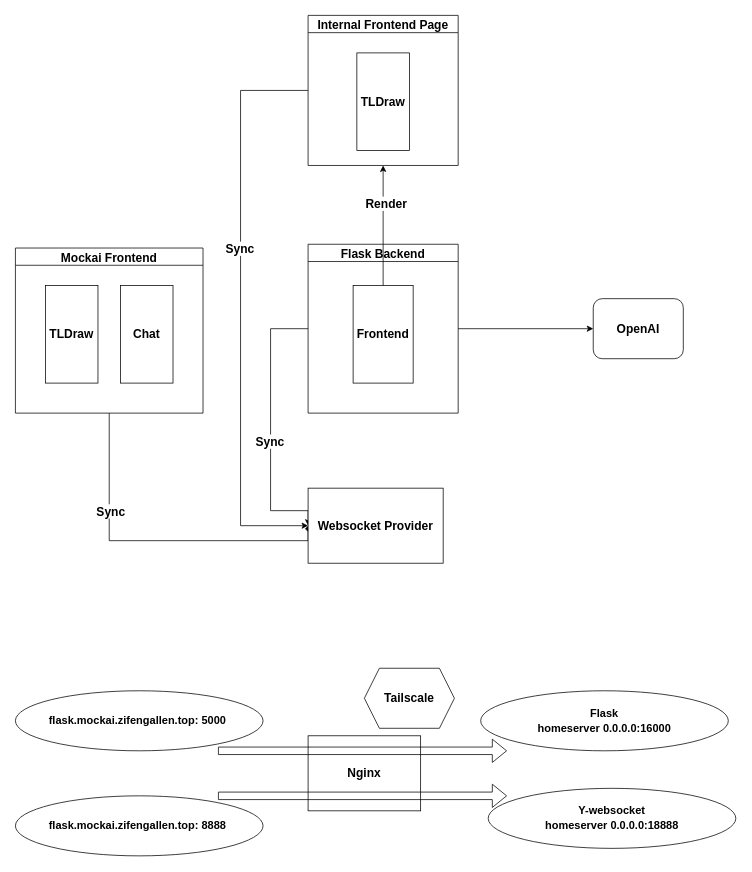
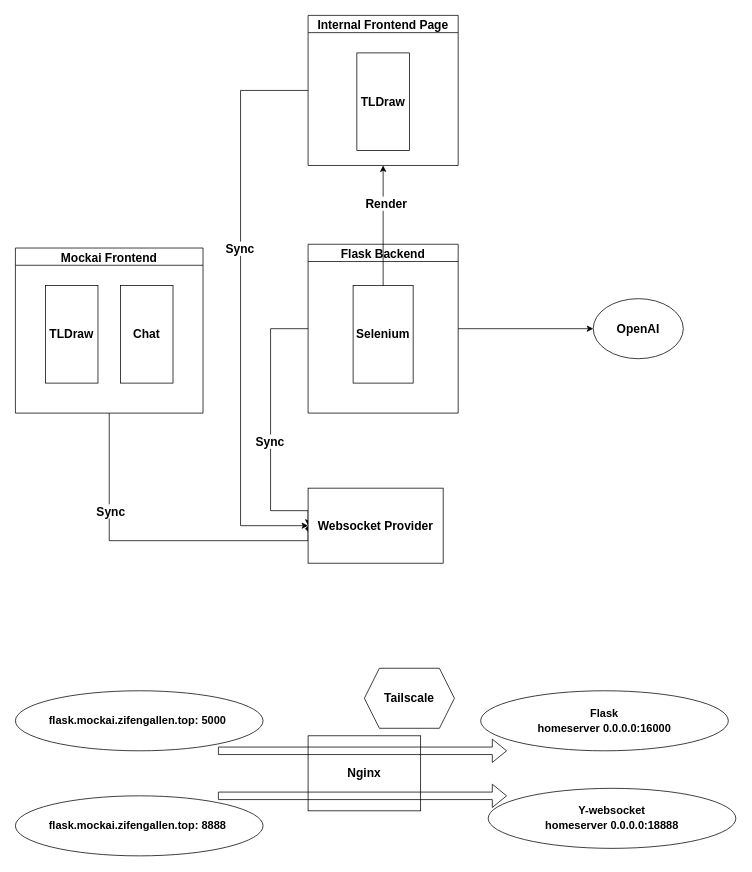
  <mxCell id="0" />
  <mxCell id="1" parent="0" />
  <mxCell id="2" style="edgeStyle=orthogonalEdgeStyle;rounded=0;orthogonalLoop=1;jettySize=auto;html=1;entryX=0;entryY=0.5;entryDx=0;entryDy=0;fontSize=16;endArrow=diamond;" edge="1" parent="1" source="4" target="19"><mxGeometry relative="1" as="geometry"><Array as="points"><mxPoint x="145" y="720" /><mxPoint x="410" y="720" /></Array></mxGeometry></mxCell>
  <mxCell id="3" value="&lt;b&gt;Sync&lt;/b&gt;" style="edgeLabel;html=1;align=center;verticalAlign=middle;resizable=0;points=[];fontSize=16;" vertex="1" connectable="0" parent="2"><mxGeometry x="-0.434" y="1" relative="1" as="geometry"><mxPoint y="1" as="offset" /></mxGeometry></mxCell>
  <mxCell id="4" value="Mockai Frontend" style="swimlane;fontSize=16;" vertex="1" parent="1"><mxGeometry x="20" y="330" width="250" height="220" as="geometry" /></mxCell>
  <mxCell id="5" value="&lt;b style=&quot;font-size: 16px;&quot;&gt;TLDraw&lt;/b&gt;" style="whiteSpace=wrap;html=1;fontSize=16;" vertex="1" parent="4"><mxGeometry x="40" y="50" width="70" height="130" as="geometry" /></mxCell>
  <mxCell id="6" value="&lt;b style=&quot;font-size: 16px;&quot;&gt;Chat&lt;/b&gt;" style="whiteSpace=wrap;html=1;fontSize=16;" vertex="1" parent="4"><mxGeometry x="140" y="50" width="70" height="130" as="geometry" /></mxCell>
  <mxCell id="7" style="edgeStyle=orthogonalEdgeStyle;rounded=0;orthogonalLoop=1;jettySize=auto;html=1;fontSize=16;" edge="1" parent="1" source="10" target="18"><mxGeometry relative="1" as="geometry" /></mxCell>
  <mxCell id="8" style="edgeStyle=orthogonalEdgeStyle;rounded=0;orthogonalLoop=1;jettySize=auto;html=1;entryX=0;entryY=0.5;entryDx=0;entryDy=0;fontSize=16;" edge="1" parent="1" source="10" target="19"><mxGeometry relative="1" as="geometry"><Array as="points"><mxPoint x="360" y="438" /><mxPoint x="360" y="680" /><mxPoint x="410" y="680" /></Array></mxGeometry></mxCell>
  <mxCell id="9" value="&lt;b&gt;Sync&lt;/b&gt;" style="edgeLabel;html=1;align=center;verticalAlign=middle;resizable=0;points=[];fontSize=16;" vertex="1" connectable="0" parent="8"><mxGeometry x="0.107" y="-2" relative="1" as="geometry"><mxPoint y="-1" as="offset" /></mxGeometry></mxCell>
  <mxCell id="10" value="Flask Backend" style="swimlane;fontSize=16;" vertex="1" parent="1"><mxGeometry x="410" y="325" width="200" height="225" as="geometry" /></mxCell>
- <mxCell id="11" value="&lt;b style=&quot;font-size: 16px;&quot;&gt;Frontend&lt;/b&gt;" style="whiteSpace=wrap;html=1;fontSize=16;" vertex="1" parent="10"><mxGeometry x="60" y="55" width="80" height="130" as="geometry" /></mxCell>
+ <mxCell id="11" value="&lt;b style=&quot;font-size: 16px;&quot;&gt;Selenium&lt;/b&gt;" style="whiteSpace=wrap;html=1;fontSize=16;" vertex="1" parent="10"><mxGeometry x="60" y="55" width="80" height="130" as="geometry" /></mxCell>
  <mxCell id="12" style="edgeStyle=orthogonalEdgeStyle;rounded=0;orthogonalLoop=1;jettySize=auto;html=1;entryX=0;entryY=0.5;entryDx=0;entryDy=0;fontSize=16;" edge="1" parent="1" source="14" target="19"><mxGeometry relative="1" as="geometry"><Array as="points"><mxPoint x="320" y="120" /><mxPoint x="320" y="700" /></Array></mxGeometry></mxCell>
  <mxCell id="13" value="&lt;b&gt;Sync&lt;/b&gt;" style="edgeLabel;html=1;align=center;verticalAlign=middle;resizable=0;points=[];fontSize=16;" vertex="1" connectable="0" parent="12"><mxGeometry x="-0.212" y="-2" relative="1" as="geometry"><mxPoint y="1" as="offset" /></mxGeometry></mxCell>
  <mxCell id="14" value="Internal Frontend Page" style="swimlane;fontSize=16;" vertex="1" parent="1"><mxGeometry x="410" y="20" width="200" height="200" as="geometry" /></mxCell>
  <mxCell id="15" value="&lt;b style=&quot;font-size: 16px;&quot;&gt;TLDraw&lt;/b&gt;" style="whiteSpace=wrap;html=1;fontSize=16;" vertex="1" parent="14"><mxGeometry x="65" y="50" width="70" height="130" as="geometry" /></mxCell>
  <mxCell id="16" style="edgeStyle=orthogonalEdgeStyle;rounded=0;orthogonalLoop=1;jettySize=auto;html=1;entryX=0.5;entryY=1;entryDx=0;entryDy=0;fontSize=16;" edge="1" parent="1" source="11" target="14"><mxGeometry relative="1" as="geometry" /></mxCell>
  <mxCell id="17" value="&lt;b&gt;Render&lt;/b&gt;" style="edgeLabel;html=1;align=center;verticalAlign=middle;resizable=0;points=[];fontSize=16;" vertex="1" connectable="0" parent="16"><mxGeometry x="0.195" y="-3" relative="1" as="geometry"><mxPoint y="-14" as="offset" /></mxGeometry></mxCell>
- <mxCell id="18" value="&lt;b&gt;OpenAI&lt;/b&gt;" style="whiteSpace=wrap;html=1;fontSize=16;rounded=1;" vertex="1" parent="1"><mxGeometry x="790" y="397.5" width="120" height="80" as="geometry" /></mxCell>
+ <mxCell id="18" value="&lt;b&gt;OpenAI&lt;/b&gt;" style="ellipse;whiteSpace=wrap;html=1;fontSize=16;" vertex="1" parent="1"><mxGeometry x="790" y="397.5" width="120" height="80" as="geometry" /></mxCell>
  <mxCell id="19" value="&lt;b&gt;Websocket Provider&lt;/b&gt;" style="rounded=0;whiteSpace=wrap;html=1;fontSize=16;" vertex="1" parent="1"><mxGeometry x="410" y="650" width="180" height="100" as="geometry" /></mxCell>
  <mxCell id="20" value="&lt;b&gt;Nginx&lt;/b&gt;" style="rounded=0;whiteSpace=wrap;html=1;fontSize=16;" vertex="1" parent="1"><mxGeometry x="410" y="980" width="150" height="100" as="geometry" /></mxCell>
  <mxCell id="21" value="" style="shape=flexArrow;endArrow=classic;html=1;rounded=0;fontSize=16;" edge="1" parent="1"><mxGeometry width="50" height="50" relative="1" as="geometry"><mxPoint x="290" y="1000" as="sourcePoint" /><mxPoint x="675" y="1000" as="targetPoint" /></mxGeometry></mxCell>
  <mxCell id="22" value="" style="shape=flexArrow;endArrow=classic;html=1;rounded=0;fontSize=16;" edge="1" parent="1"><mxGeometry width="50" height="50" relative="1" as="geometry"><mxPoint x="290" y="1060" as="sourcePoint" /><mxPoint x="675" y="1060" as="targetPoint" /></mxGeometry></mxCell>
  <mxCell id="23" value="&lt;span id=&quot;docs-internal-guid-7ec86d57-7fff-f257-7d9c-42a86d2b2f68&quot;&gt;&lt;p style=&quot;line-height:1.38;margin-top:0pt;margin-bottom:0pt;&quot; dir=&quot;ltr&quot;&gt;&lt;span style=&quot;font-size: 11pt; font-family: Arial, sans-serif; background-color: transparent; font-variant-numeric: normal; font-variant-east-asian: normal; vertical-align: baseline;&quot;&gt;&lt;b&gt;flask.mockai.zifengallen.top: 5000&amp;nbsp;&lt;/b&gt;&lt;/span&gt;&lt;/p&gt;&lt;/span&gt;" style="ellipse;whiteSpace=wrap;html=1;fontSize=16;" vertex="1" parent="1"><mxGeometry x="20" y="920" width="330" height="80" as="geometry" /></mxCell>
  <mxCell id="24" value="&lt;span id=&quot;docs-internal-guid-7ec86d57-7fff-f257-7d9c-42a86d2b2f68&quot;&gt;&lt;p style=&quot;line-height:1.38;margin-top:0pt;margin-bottom:0pt;&quot; dir=&quot;ltr&quot;&gt;&lt;span style=&quot;font-size: 11pt; font-family: Arial, sans-serif; background-color: transparent; font-variant-numeric: normal; font-variant-east-asian: normal; vertical-align: baseline;&quot;&gt;&lt;b&gt;flask.mockai.zifengallen.top: 8888&amp;nbsp;&lt;/b&gt;&lt;/span&gt;&lt;/p&gt;&lt;/span&gt;" style="ellipse;whiteSpace=wrap;html=1;fontSize=16;" vertex="1" parent="1"><mxGeometry x="20" y="1060" width="330" height="80" as="geometry" /></mxCell>
  <mxCell id="25" value="&lt;span id=&quot;docs-internal-guid-7ec86d57-7fff-f257-7d9c-42a86d2b2f68&quot;&gt;&lt;b style=&quot;font-family: Arial, sans-serif; font-size: 14.667px;&quot;&gt;Flask&lt;br&gt;&lt;/b&gt;&lt;p style=&quot;line-height:1.38;margin-top:0pt;margin-bottom:0pt;&quot; dir=&quot;ltr&quot;&gt;&lt;span style=&quot;font-size: 11pt; font-family: Arial, sans-serif; background-color: transparent; font-variant-numeric: normal; font-variant-east-asian: normal; vertical-align: baseline;&quot;&gt;&lt;b&gt;homeserver 0.0.0.0:16000&lt;/b&gt;&lt;/span&gt;&lt;/p&gt;&lt;/span&gt;" style="ellipse;whiteSpace=wrap;html=1;fontSize=16;" vertex="1" parent="1"><mxGeometry x="640" y="920" width="330" height="80" as="geometry" /></mxCell>
  <mxCell id="26" value="&lt;b&gt;Tailscale&lt;/b&gt;" style="shape=hexagon;perimeter=hexagonPerimeter2;whiteSpace=wrap;html=1;fixedSize=1;fontSize=16;" vertex="1" parent="1"><mxGeometry x="485" y="890" width="120" height="80" as="geometry" /></mxCell>
  <mxCell id="27" value="&lt;span id=&quot;docs-internal-guid-7ec86d57-7fff-f257-7d9c-42a86d2b2f68&quot;&gt;&lt;b style=&quot;font-family: Arial, sans-serif; font-size: 14.667px;&quot;&gt;Y-websocket&lt;br&gt;&lt;/b&gt;&lt;p style=&quot;line-height:1.38;margin-top:0pt;margin-bottom:0pt;&quot; dir=&quot;ltr&quot;&gt;&lt;span style=&quot;font-size: 11pt; font-family: Arial, sans-serif; background-color: transparent; font-variant-numeric: normal; font-variant-east-asian: normal; vertical-align: baseline;&quot;&gt;&lt;b&gt;homeserver 0.0.0.0:18888&lt;/b&gt;&lt;/span&gt;&lt;/p&gt;&lt;/span&gt;" style="ellipse;whiteSpace=wrap;html=1;fontSize=16;" vertex="1" parent="1"><mxGeometry x="650" y="1050" width="330" height="80" as="geometry" /></mxCell>
